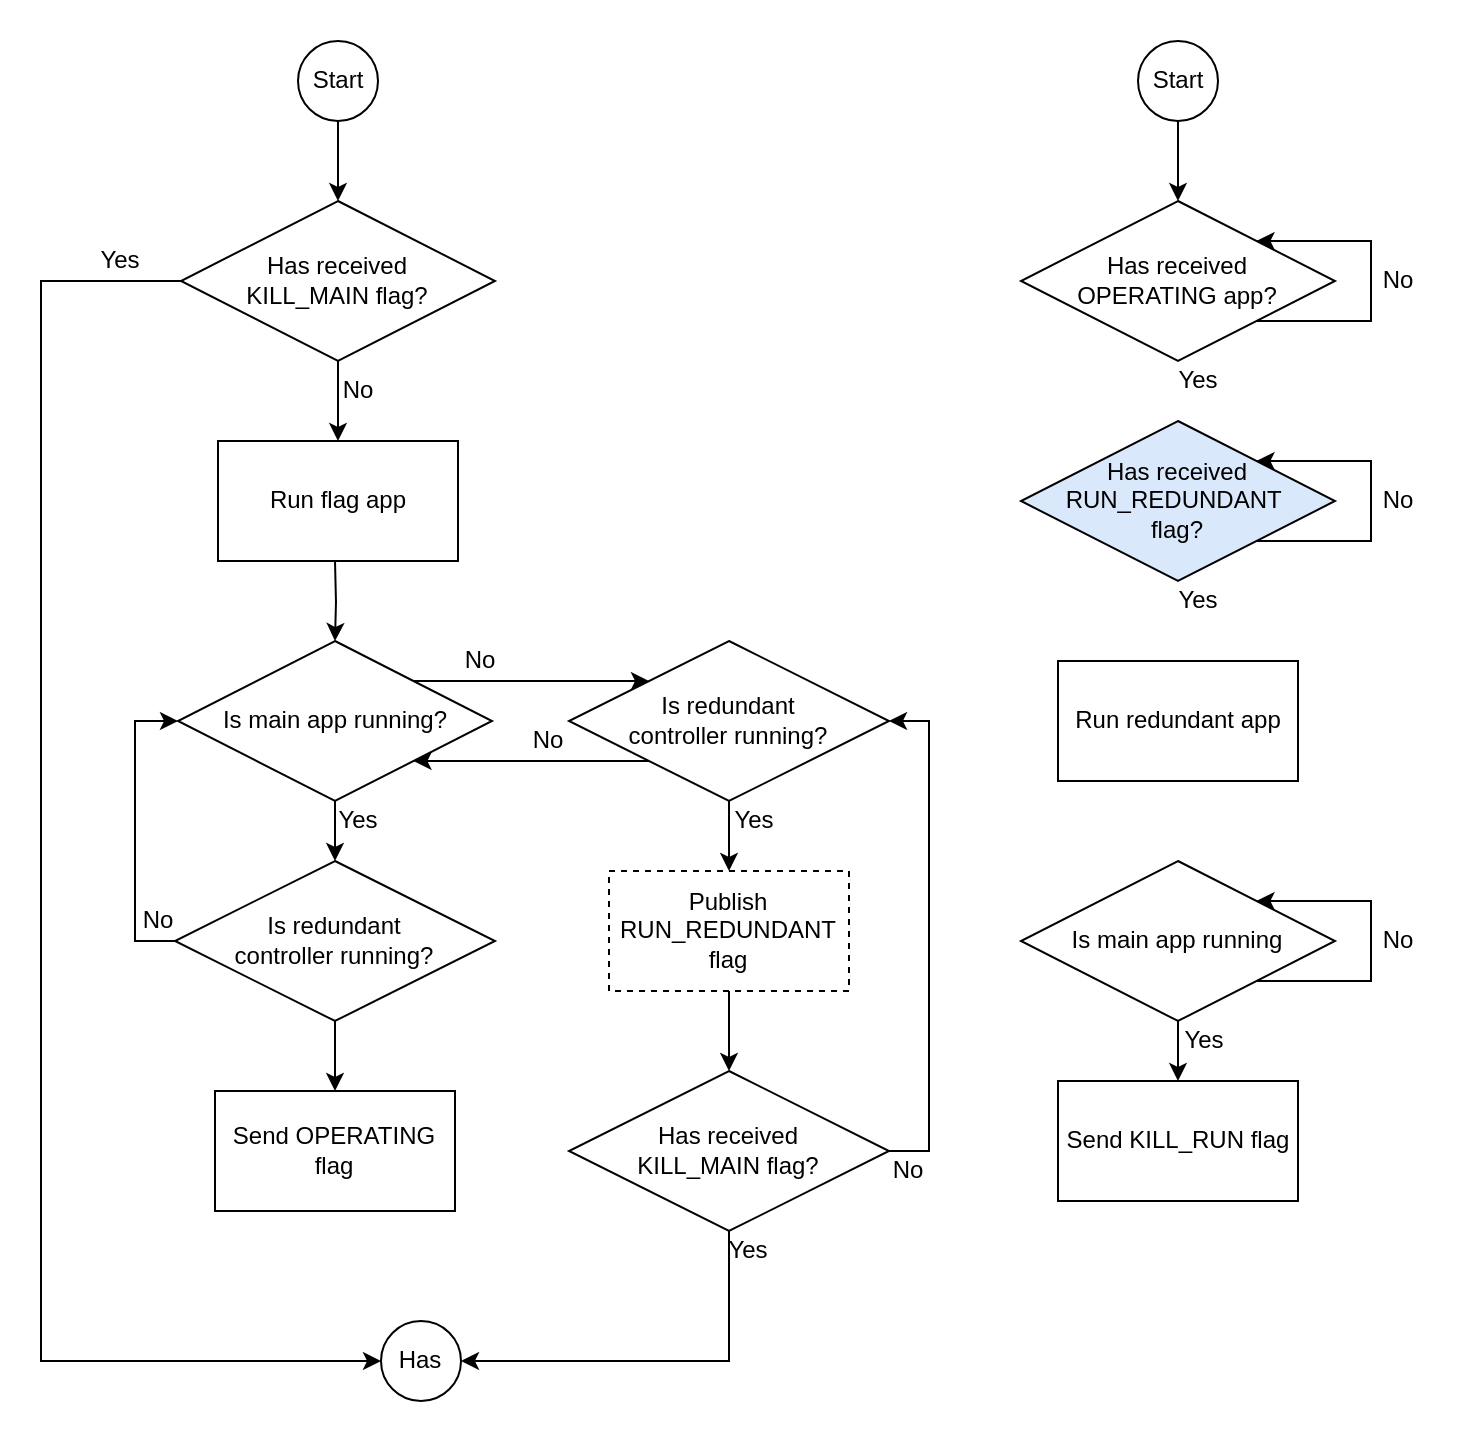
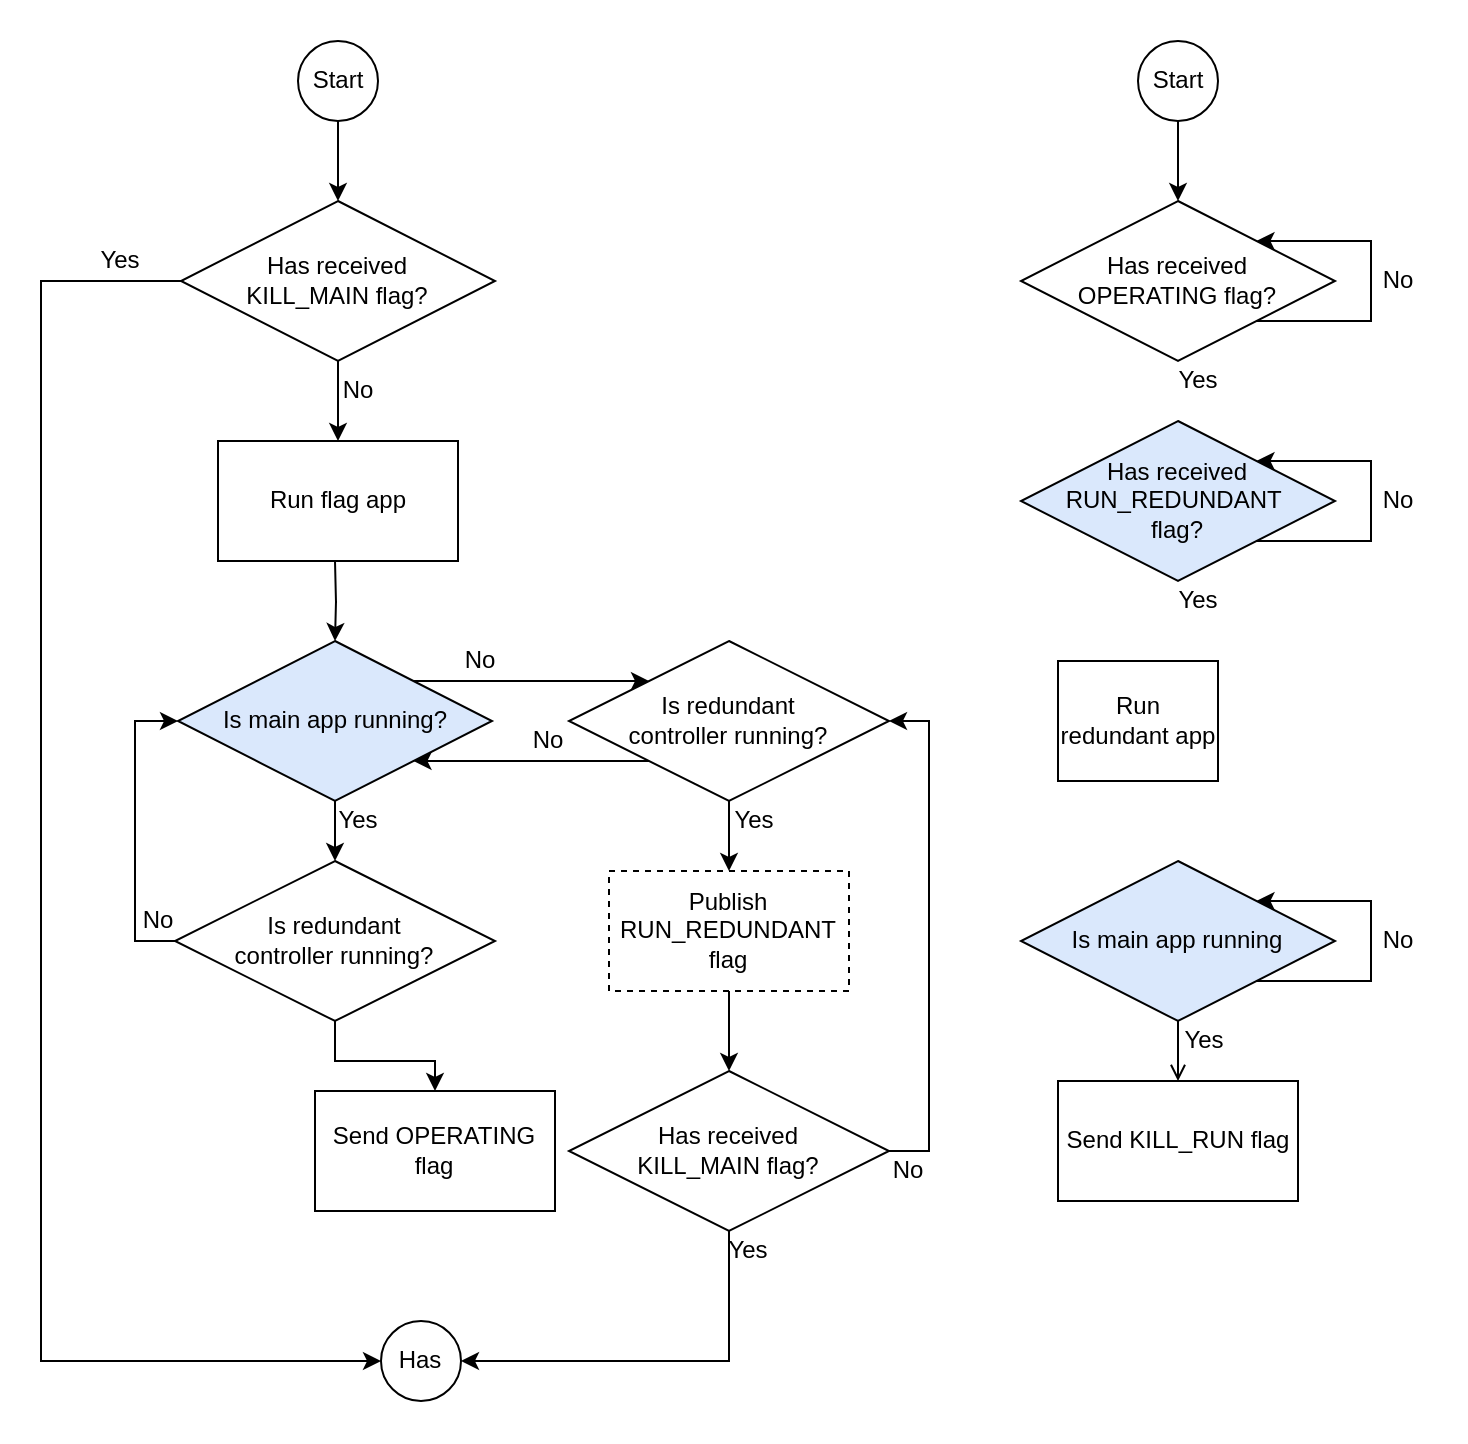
  <mxCell id="0" />
  <mxCell id="1" parent="0" />
  <mxCell id="2" style="edgeStyle=orthogonalEdgeStyle;rounded=0;orthogonalLoop=1;jettySize=auto;html=1;exitX=0.5;exitY=1;exitDx=0;exitDy=0;" edge="1" parent="1" source="3" target="6"><mxGeometry relative="1" as="geometry" /></mxCell>
  <mxCell id="3" value="Start" style="ellipse;whiteSpace=wrap;html=1;" vertex="1" parent="1"><mxGeometry x="148.5" y="20" width="40" height="40" as="geometry" /></mxCell>
  <mxCell id="4" style="edgeStyle=orthogonalEdgeStyle;rounded=0;orthogonalLoop=1;jettySize=auto;html=1;exitX=0.5;exitY=1;exitDx=0;exitDy=0;entryX=0.5;entryY=0;entryDx=0;entryDy=0;" edge="1" parent="1" source="6"><mxGeometry relative="1" as="geometry"><mxPoint x="168.5" y="220" as="targetPoint" /></mxGeometry></mxCell>
  <mxCell id="5" style="edgeStyle=orthogonalEdgeStyle;rounded=0;orthogonalLoop=1;jettySize=auto;html=1;exitX=0;exitY=0.5;exitDx=0;exitDy=0;entryX=0;entryY=0.5;entryDx=0;entryDy=0;" edge="1" parent="1" source="6" target="7"><mxGeometry relative="1" as="geometry"><Array as="points"><mxPoint x="20" y="140" /><mxPoint x="20" y="680" /></Array></mxGeometry></mxCell>
  <mxCell id="6" value="Has received&lt;br&gt;KILL_MAIN flag?" style="rhombus;whiteSpace=wrap;html=1;" vertex="1" parent="1"><mxGeometry x="90" y="100" width="157" height="80" as="geometry" /></mxCell>
  <mxCell id="7" value="Has" style="ellipse;whiteSpace=wrap;html=1;" vertex="1" parent="1"><mxGeometry x="190" y="660" width="40" height="40" as="geometry" /></mxCell>
  <mxCell id="8" style="edgeStyle=orthogonalEdgeStyle;rounded=0;orthogonalLoop=1;jettySize=auto;html=1;exitX=0.5;exitY=1;exitDx=0;exitDy=0;entryX=0.5;entryY=0;entryDx=0;entryDy=0;" edge="1" parent="1"><mxGeometry relative="1" as="geometry"><mxPoint x="167" y="280" as="sourcePoint" /><mxPoint x="167" y="320" as="targetPoint" /></mxGeometry></mxCell>
  <mxCell id="9" style="edgeStyle=orthogonalEdgeStyle;rounded=0;orthogonalLoop=1;jettySize=auto;html=1;exitX=1;exitY=0;exitDx=0;exitDy=0;entryX=0;entryY=0;entryDx=0;entryDy=0;" edge="1" parent="1" source="11" target="19"><mxGeometry relative="1" as="geometry" /></mxCell>
  <mxCell id="10" style="edgeStyle=orthogonalEdgeStyle;rounded=0;orthogonalLoop=1;jettySize=auto;html=1;exitX=0.5;exitY=1;exitDx=0;exitDy=0;entryX=0.5;entryY=0;entryDx=0;entryDy=0;" edge="1" parent="1" source="11" target="14"><mxGeometry relative="1" as="geometry" /></mxCell>
- <mxCell id="11" value="Is main app running?" style="rhombus;whiteSpace=wrap;html=1;" vertex="1" parent="1"><mxGeometry x="88.5" y="320" width="157" height="80" as="geometry" /></mxCell>
+ <mxCell id="11" value="Is main app running?" style="rhombus;whiteSpace=wrap;html=1;fillColor=#dae8fc;" vertex="1" parent="1"><mxGeometry x="88.5" y="320" width="157" height="80" as="geometry" /></mxCell>
  <mxCell id="12" value="" style="edgeStyle=orthogonalEdgeStyle;rounded=0;orthogonalLoop=1;jettySize=auto;html=1;entryX=0.5;entryY=0;entryDx=0;entryDy=0;" edge="1" parent="1" source="14" target="16"><mxGeometry relative="1" as="geometry"><mxPoint x="167" y="550" as="targetPoint" /></mxGeometry></mxCell>
  <mxCell id="13" style="edgeStyle=orthogonalEdgeStyle;rounded=0;orthogonalLoop=1;jettySize=auto;html=1;exitX=0;exitY=0.5;exitDx=0;exitDy=0;entryX=0;entryY=0.5;entryDx=0;entryDy=0;" edge="1" parent="1" source="14" target="11"><mxGeometry relative="1" as="geometry" /></mxCell>
  <mxCell id="14" value="Is redundant &lt;br&gt;controller running?" style="rhombus;whiteSpace=wrap;html=1;" vertex="1" parent="1"><mxGeometry x="87" y="430" width="160" height="80" as="geometry" /></mxCell>
  <mxCell id="15" value="Run flag app" style="rounded=0;whiteSpace=wrap;html=1;" vertex="1" parent="1"><mxGeometry x="108.5" y="220" width="120" height="60" as="geometry" /></mxCell>
- <mxCell id="16" value="Send OPERATING flag" style="rounded=0;whiteSpace=wrap;html=1;" vertex="1" parent="1"><mxGeometry x="107" y="545" width="120" height="60" as="geometry" /></mxCell>
+ <mxCell id="16" value="Send OPERATING flag" style="rounded=0;whiteSpace=wrap;html=1;" vertex="1" parent="1"><mxGeometry x="157" y="545" width="120" height="60" as="geometry" /></mxCell>
  <mxCell id="17" style="edgeStyle=orthogonalEdgeStyle;rounded=0;orthogonalLoop=1;jettySize=auto;html=1;exitX=0.5;exitY=1;exitDx=0;exitDy=0;entryX=0.5;entryY=0;entryDx=0;entryDy=0;" edge="1" parent="1" source="19" target="24"><mxGeometry relative="1" as="geometry" /></mxCell>
  <mxCell id="18" style="edgeStyle=orthogonalEdgeStyle;rounded=0;orthogonalLoop=1;jettySize=auto;html=1;exitX=0;exitY=1;exitDx=0;exitDy=0;entryX=1;entryY=1;entryDx=0;entryDy=0;" edge="1" parent="1" source="19" target="11"><mxGeometry relative="1" as="geometry" /></mxCell>
  <mxCell id="19" value="Is redundant &lt;br&gt;controller running?" style="rhombus;whiteSpace=wrap;html=1;" vertex="1" parent="1"><mxGeometry x="284" y="320" width="160" height="80" as="geometry" /></mxCell>
  <mxCell id="20" value="Yes" style="text;html=1;align=center;verticalAlign=middle;whiteSpace=wrap;rounded=0;" vertex="1" parent="1"><mxGeometry x="50" y="120" width="20" height="20" as="geometry" /></mxCell>
  <mxCell id="21" value="No" style="text;html=1;align=center;verticalAlign=middle;whiteSpace=wrap;rounded=0;" vertex="1" parent="1"><mxGeometry x="168.5" y="185" width="20" height="20" as="geometry" /></mxCell>
  <mxCell id="22" value="Yes" style="text;html=1;align=center;verticalAlign=middle;whiteSpace=wrap;rounded=0;" vertex="1" parent="1"><mxGeometry x="168.5" y="400" width="20" height="20" as="geometry" /></mxCell>
  <mxCell id="23" style="edgeStyle=orthogonalEdgeStyle;rounded=0;orthogonalLoop=1;jettySize=auto;html=1;exitX=0.5;exitY=1;exitDx=0;exitDy=0;entryX=0.5;entryY=0;entryDx=0;entryDy=0;" edge="1" parent="1" source="24" target="27"><mxGeometry relative="1" as="geometry" /></mxCell>
  <mxCell id="24" value="Publish RUN_REDUNDANT flag" style="rounded=0;whiteSpace=wrap;html=1;dashed=1;" vertex="1" parent="1"><mxGeometry x="304" y="435" width="120" height="60" as="geometry" /></mxCell>
  <mxCell id="25" style="edgeStyle=orthogonalEdgeStyle;rounded=0;orthogonalLoop=1;jettySize=auto;html=1;exitX=0.5;exitY=1;exitDx=0;exitDy=0;entryX=1;entryY=0.5;entryDx=0;entryDy=0;" edge="1" parent="1" source="27" target="7"><mxGeometry relative="1" as="geometry" /></mxCell>
  <mxCell id="26" style="edgeStyle=orthogonalEdgeStyle;rounded=0;orthogonalLoop=1;jettySize=auto;html=1;exitX=1;exitY=0.5;exitDx=0;exitDy=0;entryX=1;entryY=0.5;entryDx=0;entryDy=0;" edge="1" parent="1" source="27" target="19"><mxGeometry relative="1" as="geometry" /></mxCell>
  <mxCell id="27" value="Has received&lt;br&gt;KILL_MAIN flag?" style="rhombus;whiteSpace=wrap;html=1;" vertex="1" parent="1"><mxGeometry x="284" y="535" width="160" height="80" as="geometry" /></mxCell>
  <mxCell id="28" value="Yes" style="text;html=1;align=center;verticalAlign=middle;whiteSpace=wrap;rounded=0;" vertex="1" parent="1"><mxGeometry x="364" y="615" width="20" height="20" as="geometry" /></mxCell>
  <mxCell id="29" value="No" style="text;html=1;align=center;verticalAlign=middle;whiteSpace=wrap;rounded=0;" vertex="1" parent="1"><mxGeometry x="444" y="575" width="20" height="20" as="geometry" /></mxCell>
  <mxCell id="30" value="No" style="text;html=1;align=center;verticalAlign=middle;whiteSpace=wrap;rounded=0;" vertex="1" parent="1"><mxGeometry x="230" y="320" width="20" height="20" as="geometry" /></mxCell>
  <mxCell id="31" value="No" style="text;html=1;align=center;verticalAlign=middle;whiteSpace=wrap;rounded=0;" vertex="1" parent="1"><mxGeometry x="264" y="360" width="20" height="20" as="geometry" /></mxCell>
  <mxCell id="32" style="edgeStyle=orthogonalEdgeStyle;rounded=0;orthogonalLoop=1;jettySize=auto;html=1;exitX=0.5;exitY=1;exitDx=0;exitDy=0;entryX=0.5;entryY=0;entryDx=0;entryDy=0;" edge="1" parent="1" source="33" target="34"><mxGeometry relative="1" as="geometry" /></mxCell>
  <mxCell id="33" value="Start" style="ellipse;whiteSpace=wrap;html=1;" vertex="1" parent="1"><mxGeometry x="568.5" y="20" width="40" height="40" as="geometry" /></mxCell>
- <mxCell id="34" value="Has received &lt;br&gt;OPERATING&amp;nbsp;app?" style="rhombus;whiteSpace=wrap;html=1;" vertex="1" parent="1"><mxGeometry x="510" y="100" width="157" height="80" as="geometry" /></mxCell>
+ <mxCell id="34" value="Has received &lt;br&gt;OPERATING&amp;nbsp;flag?" style="rhombus;whiteSpace=wrap;html=1;" vertex="1" parent="1"><mxGeometry x="510" y="100" width="157" height="80" as="geometry" /></mxCell>
  <mxCell id="35" value="No" style="text;html=1;align=center;verticalAlign=middle;whiteSpace=wrap;rounded=0;" vertex="1" parent="1"><mxGeometry x="68.5" y="450" width="20" height="20" as="geometry" /></mxCell>
  <mxCell id="36" style="edgeStyle=orthogonalEdgeStyle;rounded=0;orthogonalLoop=1;jettySize=auto;html=1;exitX=1;exitY=1;exitDx=0;exitDy=0;entryX=1;entryY=0;entryDx=0;entryDy=0;" edge="1" parent="1" source="34" target="34"><mxGeometry relative="1" as="geometry"><Array as="points"><mxPoint x="685" y="160" /><mxPoint x="685" y="120" /></Array></mxGeometry></mxCell>
  <mxCell id="37" value="No" style="text;html=1;align=center;verticalAlign=middle;whiteSpace=wrap;rounded=0;" vertex="1" parent="1"><mxGeometry x="688.5" y="130" width="20" height="20" as="geometry" /></mxCell>
  <mxCell id="38" value="&lt;span style=&quot;background-color: initial;&quot;&gt;Has received&lt;br&gt;&lt;/span&gt;RUN_REDUNDANT&lt;span style=&quot;background-color: initial;&quot;&gt;&amp;nbsp;&lt;br&gt;flag?&lt;/span&gt;" style="rhombus;whiteSpace=wrap;html=1;fillColor=#dae8fc;" vertex="1" parent="1"><mxGeometry x="510" y="210" width="157" height="80" as="geometry" /></mxCell>
  <mxCell id="39" value="Yes" style="text;html=1;align=center;verticalAlign=middle;whiteSpace=wrap;rounded=0;" vertex="1" parent="1"><mxGeometry x="588.5" y="180" width="20" height="20" as="geometry" /></mxCell>
- <mxCell id="40" value="Run redundant app" style="rounded=0;whiteSpace=wrap;html=1;" vertex="1" parent="1"><mxGeometry x="528.5" y="330" width="120" height="60" as="geometry" /></mxCell>
- <mxCell id="41" style="edgeStyle=orthogonalEdgeStyle;rounded=0;orthogonalLoop=1;jettySize=auto;html=1;exitX=0.5;exitY=1;exitDx=0;exitDy=0;entryX=0.5;entryY=0;entryDx=0;entryDy=0;" edge="1" parent="1" source="42" target="43"><mxGeometry relative="1" as="geometry" /></mxCell>
- <mxCell id="42" value="Is main app running" style="rhombus;whiteSpace=wrap;html=1;" vertex="1" parent="1"><mxGeometry x="510" y="430" width="157" height="80" as="geometry" /></mxCell>
+ <mxCell id="40" value="Run redundant app" style="rounded=0;whiteSpace=wrap;html=1;" vertex="1" parent="1"><mxGeometry x="528.5" y="330" width="80" height="60" as="geometry" /></mxCell>
+ <mxCell id="41" style="edgeStyle=orthogonalEdgeStyle;rounded=0;orthogonalLoop=1;jettySize=auto;html=1;exitX=0.5;exitY=1;exitDx=0;exitDy=0;entryX=0.5;entryY=0;entryDx=0;entryDy=0;endArrow=open;" edge="1" parent="1" source="42" target="43"><mxGeometry relative="1" as="geometry" /></mxCell>
+ <mxCell id="42" value="Is main app running" style="rhombus;whiteSpace=wrap;html=1;fillColor=#dae8fc;" vertex="1" parent="1"><mxGeometry x="510" y="430" width="157" height="80" as="geometry" /></mxCell>
  <mxCell id="43" value="Send KILL_RUN flag" style="rounded=0;whiteSpace=wrap;html=1;" vertex="1" parent="1"><mxGeometry x="528.5" y="540" width="120" height="60" as="geometry" /></mxCell>
  <mxCell id="44" style="edgeStyle=orthogonalEdgeStyle;rounded=0;orthogonalLoop=1;jettySize=auto;html=1;exitX=1;exitY=1;exitDx=0;exitDy=0;entryX=1;entryY=0;entryDx=0;entryDy=0;" edge="1" parent="1" source="42" target="42"><mxGeometry relative="1" as="geometry"><Array as="points"><mxPoint x="685" y="490" /><mxPoint x="685" y="450" /></Array></mxGeometry></mxCell>
  <mxCell id="45" value="Yes" style="text;html=1;align=center;verticalAlign=middle;whiteSpace=wrap;rounded=0;" vertex="1" parent="1"><mxGeometry x="364" y="400" width="26" height="20" as="geometry" /></mxCell>
  <mxCell id="46" value="Yes" style="text;html=1;align=center;verticalAlign=middle;whiteSpace=wrap;rounded=0;" vertex="1" parent="1"><mxGeometry x="588.5" y="510" width="26" height="20" as="geometry" /></mxCell>
  <mxCell id="47" value="No" style="text;html=1;align=center;verticalAlign=middle;whiteSpace=wrap;rounded=0;" vertex="1" parent="1"><mxGeometry x="685.5" y="460" width="26" height="20" as="geometry" /></mxCell>
  <mxCell id="48" style="edgeStyle=orthogonalEdgeStyle;rounded=0;orthogonalLoop=1;jettySize=auto;html=1;exitX=1;exitY=1;exitDx=0;exitDy=0;entryX=1;entryY=0;entryDx=0;entryDy=0;" edge="1" parent="1" source="38" target="38"><mxGeometry relative="1" as="geometry"><Array as="points"><mxPoint x="685" y="270" /><mxPoint x="685" y="230" /></Array></mxGeometry></mxCell>
  <mxCell id="49" value="No" style="text;html=1;align=center;verticalAlign=middle;whiteSpace=wrap;rounded=0;" vertex="1" parent="1"><mxGeometry x="688.5" y="240" width="20" height="20" as="geometry" /></mxCell>
  <mxCell id="50" value="Yes" style="text;html=1;align=center;verticalAlign=middle;whiteSpace=wrap;rounded=0;" vertex="1" parent="1"><mxGeometry x="588.5" y="290" width="20" height="20" as="geometry" /></mxCell>
